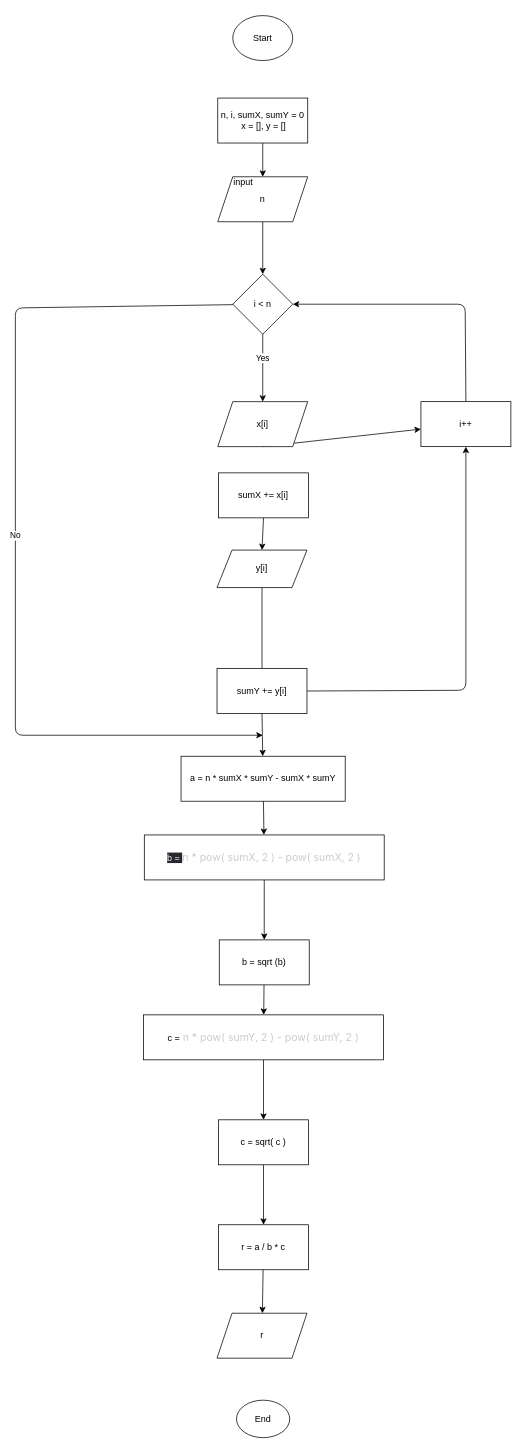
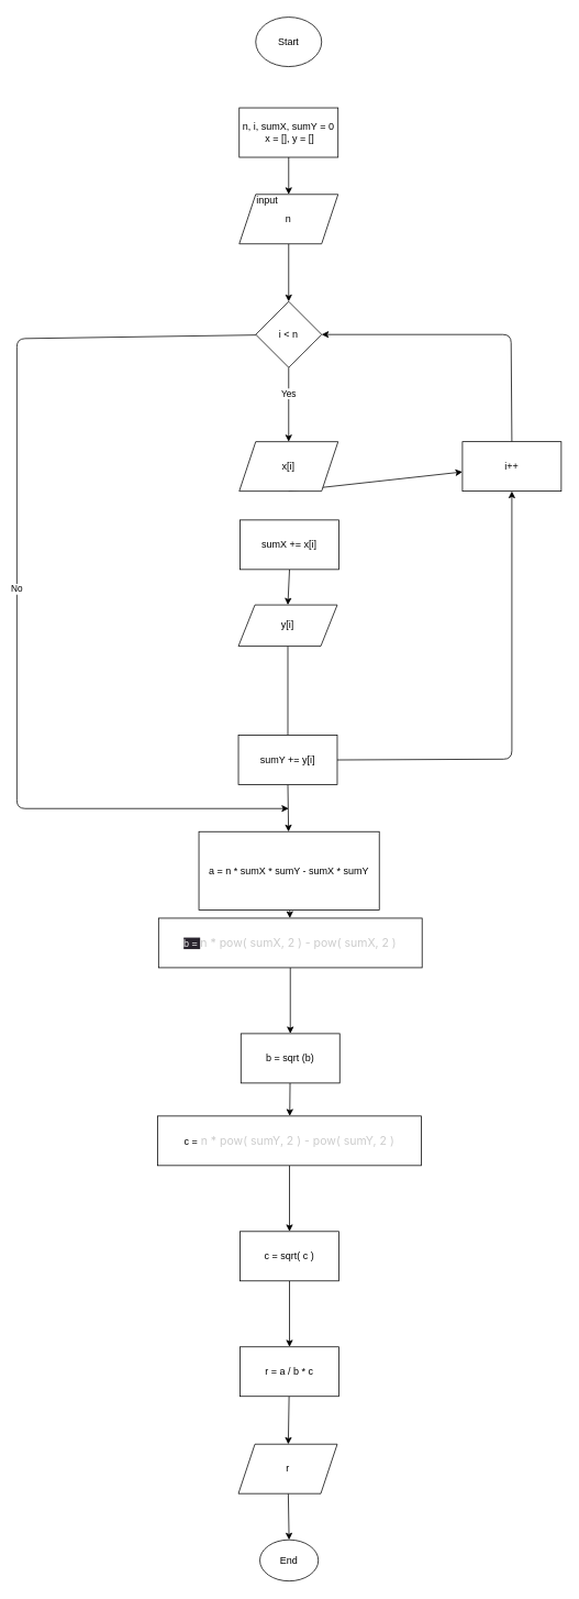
  <mxCell id="0" />
  <mxCell id="1" parent="0" />
  <mxCell id="2" value="Start" style="ellipse;whiteSpace=wrap;html=1;" vertex="1" parent="1"><mxGeometry x="310" y="20" width="80" height="60" as="geometry" /></mxCell>
  <mxCell id="3" style="edgeStyle=none;html=1;exitX=0.5;exitY=1;exitDx=0;exitDy=0;" edge="1" parent="1" source="4" target="6"><mxGeometry relative="1" as="geometry" /></mxCell>
  <mxCell id="4" value="n, i, sumX, sumY = 0&lt;br&gt;&amp;nbsp;x = [], y = []" style="rounded=0;whiteSpace=wrap;html=1;" vertex="1" parent="1"><mxGeometry x="290" y="130" width="120" height="60" as="geometry" /></mxCell>
  <mxCell id="5" value="" style="edgeStyle=none;html=1;" edge="1" parent="1" source="6" target="11"><mxGeometry relative="1" as="geometry" /></mxCell>
  <mxCell id="6" value="n" style="shape=parallelogram;perimeter=parallelogramPerimeter;whiteSpace=wrap;html=1;fixedSize=1;" vertex="1" parent="1"><mxGeometry x="290" y="235" width="120" height="60" as="geometry" /></mxCell>
  <mxCell id="7" value="input" style="text;html=1;strokeColor=none;fillColor=none;align=center;verticalAlign=middle;whiteSpace=wrap;rounded=0;" vertex="1" parent="1"><mxGeometry x="297" y="232" width="54" height="20" as="geometry" /></mxCell>
  <mxCell id="8" value="" style="edgeStyle=none;html=1;" edge="1" parent="1" source="11" target="13"><mxGeometry relative="1" as="geometry" /></mxCell>
  <mxCell id="9" value="Yes" style="edgeLabel;html=1;align=center;verticalAlign=middle;resizable=0;points=[];" vertex="1" connectable="0" parent="8"><mxGeometry x="-0.316" y="-4" relative="1" as="geometry"><mxPoint x="3" as="offset" /></mxGeometry></mxCell>
  <mxCell id="10" value="No" style="edgeStyle=none;html=1;" edge="1" parent="1" source="11"><mxGeometry relative="1" as="geometry"><mxPoint x="350" y="980" as="targetPoint" /><Array as="points"><mxPoint x="20" y="410" /><mxPoint x="20" y="980" /></Array></mxGeometry></mxCell>
  <mxCell id="11" value="i &amp;lt; n" style="rhombus;whiteSpace=wrap;html=1;" vertex="1" parent="1"><mxGeometry x="310" y="365" width="80" height="80" as="geometry" /></mxCell>
  <mxCell id="12" style="edgeStyle=none;html=1;exitX=0.5;exitY=1;exitDx=0;exitDy=0;" edge="1" parent="1" source="13" target="17"><mxGeometry relative="1" as="geometry" /></mxCell>
  <mxCell id="13" value="x[i]" style="shape=parallelogram;perimeter=parallelogramPerimeter;whiteSpace=wrap;html=1;fixedSize=1;" vertex="1" parent="1"><mxGeometry x="290" y="535" width="120" height="60" as="geometry" /></mxCell>
  <mxCell id="14" style="edgeStyle=none;html=1;exitX=0.5;exitY=1;exitDx=0;exitDy=0;entryX=0.5;entryY=0;entryDx=0;entryDy=0;" edge="1" parent="1" source="15" target="19"><mxGeometry relative="1" as="geometry" /></mxCell>
  <mxCell id="15" value="sumX += x[i]" style="whiteSpace=wrap;html=1;" vertex="1" parent="1"><mxGeometry x="291" y="630" width="120" height="60" as="geometry" /></mxCell>
  <mxCell id="16" style="edgeStyle=none;html=1;exitX=0.5;exitY=0;exitDx=0;exitDy=0;entryX=1;entryY=0.5;entryDx=0;entryDy=0;" edge="1" parent="1" source="17" target="11"><mxGeometry relative="1" as="geometry"><Array as="points"><mxPoint x="620" y="405" /></Array></mxGeometry></mxCell>
  <mxCell id="17" value="i++" style="whiteSpace=wrap;html=1;" vertex="1" parent="1"><mxGeometry x="561" y="535" width="120" height="60" as="geometry" /></mxCell>
  <mxCell id="18" style="edgeStyle=none;html=1;exitX=0.5;exitY=1;exitDx=0;exitDy=0;entryX=0.5;entryY=0;entryDx=0;entryDy=0;endArrow=none;" edge="1" parent="1" source="19" target="22"><mxGeometry relative="1" as="geometry" /></mxCell>
  <mxCell id="19" value="y[i]" style="shape=parallelogram;perimeter=parallelogramPerimeter;whiteSpace=wrap;html=1;fixedSize=1;" vertex="1" parent="1"><mxGeometry x="289" y="733" width="120" height="50" as="geometry" /></mxCell>
  <mxCell id="20" style="edgeStyle=none;html=1;exitX=1;exitY=0.5;exitDx=0;exitDy=0;entryX=0.5;entryY=1;entryDx=0;entryDy=0;" edge="1" parent="1" source="22" target="17"><mxGeometry relative="1" as="geometry"><Array as="points"><mxPoint x="621" y="920" /></Array></mxGeometry></mxCell>
  <mxCell id="21" style="edgeStyle=none;html=1;exitX=0.5;exitY=1;exitDx=0;exitDy=0;" edge="1" parent="1" source="22" target="24"><mxGeometry relative="1" as="geometry" /></mxCell>
  <mxCell id="22" value="sumY += y[i]" style="rounded=0;whiteSpace=wrap;html=1;" vertex="1" parent="1"><mxGeometry x="289" y="891" width="120" height="60" as="geometry" /></mxCell>
  <mxCell id="23" value="" style="edgeStyle=none;html=1;" edge="1" parent="1" source="24" target="26"><mxGeometry relative="1" as="geometry" /></mxCell>
- <mxCell id="24" value="a = n * sumX * sumY - sumX * sumY" style="rounded=0;whiteSpace=wrap;html=1;" vertex="1" parent="1"><mxGeometry x="241" y="1008" width="219" height="60" as="geometry" /></mxCell>
+ <mxCell id="24" value="a = n * sumX * sumY - sumX * sumY" style="rounded=0;whiteSpace=wrap;html=1;" vertex="1" parent="1"><mxGeometry x="241" y="1008" width="219" height="95" as="geometry" /></mxCell>
  <mxCell id="25" value="" style="edgeStyle=none;html=1;" edge="1" parent="1" source="26" target="32"><mxGeometry relative="1" as="geometry" /></mxCell>
  <mxCell id="26" value="&lt;span style=&quot;color: rgb(240, 240, 240); font-family: Helvetica; font-size: 12px; font-style: normal; font-variant-ligatures: normal; font-variant-caps: normal; font-weight: 400; letter-spacing: normal; orphans: 2; text-align: center; text-indent: 0px; text-transform: none; widows: 2; word-spacing: 0px; -webkit-text-stroke-width: 0px; background-color: rgb(42, 37, 47); text-decoration-thickness: initial; text-decoration-style: initial; text-decoration-color: initial; float: none; display: inline !important;&quot;&gt;b =&amp;nbsp;&lt;/span&gt;&lt;span style=&quot;color: rgb(204, 204, 204); font-family: -apple-system, &amp;quot;system-ui&amp;quot;, &amp;quot;Segoe WPC&amp;quot;, &amp;quot;Segoe UI&amp;quot;, system-ui, Ubuntu, &amp;quot;Droid Sans&amp;quot;, sans-serif; font-size: 14px; text-align: left;&quot;&gt;n * pow( sumX, 2 ) - pow( sumX, 2 )&lt;/span&gt;" style="whiteSpace=wrap;html=1;" vertex="1" parent="1"><mxGeometry x="192" y="1113" width="320" height="60" as="geometry" /></mxCell>
  <mxCell id="27" value="" style="edgeStyle=none;html=1;" edge="1" parent="1" source="28" target="30"><mxGeometry relative="1" as="geometry" /></mxCell>
  <mxCell id="28" value="c =&lt;span style=&quot;color: rgb(204, 204, 204); font-family: -apple-system, &amp;quot;system-ui&amp;quot;, &amp;quot;Segoe WPC&amp;quot;, &amp;quot;Segoe UI&amp;quot;, system-ui, Ubuntu, &amp;quot;Droid Sans&amp;quot;, sans-serif; font-size: 14px; text-align: left;&quot;&gt;&amp;nbsp;n * pow( sumY, 2 ) - pow( sumY, 2 )&lt;/span&gt;" style="whiteSpace=wrap;html=1;" vertex="1" parent="1"><mxGeometry x="191" y="1353" width="320" height="60" as="geometry" /></mxCell>
  <mxCell id="29" value="" style="edgeStyle=none;html=1;" edge="1" parent="1" source="30" target="34"><mxGeometry relative="1" as="geometry" /></mxCell>
  <mxCell id="30" value="c = sqrt( c )" style="whiteSpace=wrap;html=1;" vertex="1" parent="1"><mxGeometry x="291" y="1493" width="120" height="60" as="geometry" /></mxCell>
  <mxCell id="31" value="" style="edgeStyle=none;html=1;" edge="1" parent="1" source="32" target="28"><mxGeometry relative="1" as="geometry" /></mxCell>
  <mxCell id="32" value="b = sqrt (b)" style="whiteSpace=wrap;html=1;" vertex="1" parent="1"><mxGeometry x="292" y="1253" width="120" height="60" as="geometry" /></mxCell>
  <mxCell id="33" style="edgeStyle=none;html=1;" edge="1" parent="1" source="34" target="36"><mxGeometry relative="1" as="geometry" /></mxCell>
  <mxCell id="34" value="r = a / b * c" style="whiteSpace=wrap;html=1;" vertex="1" parent="1"><mxGeometry x="291" y="1633" width="120" height="60" as="geometry" /></mxCell>
+ <mxCell id="35" value="" style="edgeStyle=none;html=1;entryX=0.5;entryY=0;entryDx=0;entryDy=0;" edge="1" parent="1" source="36" target="37"><mxGeometry relative="1" as="geometry"><mxPoint x="349" y="1881" as="targetPoint" /></mxGeometry></mxCell>
  <mxCell id="36" value="r" style="shape=parallelogram;perimeter=parallelogramPerimeter;whiteSpace=wrap;html=1;fixedSize=1;" vertex="1" parent="1"><mxGeometry x="289" y="1751" width="120" height="60" as="geometry" /></mxCell>
  <mxCell id="37" value="End" style="ellipse;whiteSpace=wrap;html=1;" vertex="1" parent="1"><mxGeometry x="315" y="1867" width="71" height="50" as="geometry" /></mxCell>
